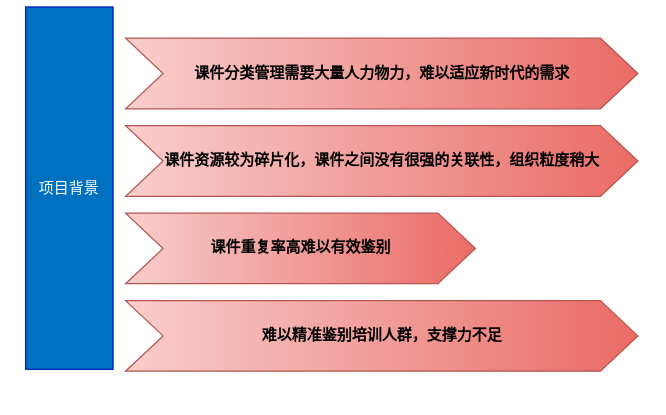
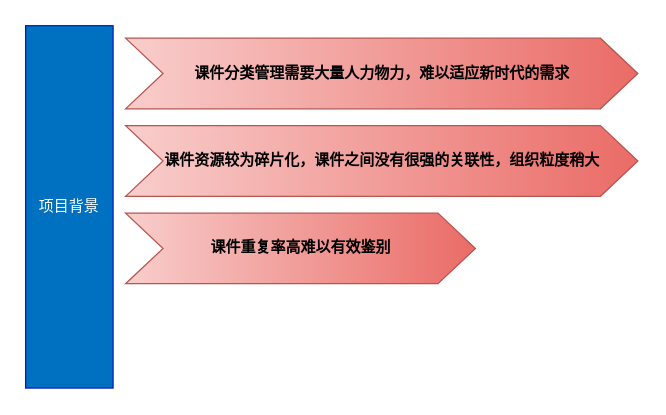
  <mxCell id="0" />
  <mxCell id="1" parent="0" />
  <mxCell id="2" value="&lt;b&gt;课件分类管理需要大量人力物力，难以适应新时代的需求&lt;/b&gt;" style="html=1;shadow=0;dashed=0;align=center;verticalAlign=middle;shape=mxgraph.arrows2.arrow;dy=0;dx=30;notch=30;direction=east;fillColor=#f8cecc;gradientColor=#ea6b66;strokeColor=#b85450;gradientDirection=east;" vertex="1" parent="1"><mxGeometry x="100.01" y="30" width="409.99" height="56.51" as="geometry" /></mxCell>
- <mxCell id="3" value="项目背景" style="rounded=0;whiteSpace=wrap;html=1;fillColor=#0070C0;strokeColor=#001DBC;fontColor=#ffffff;" vertex="1" parent="1"><mxGeometry x="20" y="5" width="70" height="290" as="geometry" /></mxCell>
+ <mxCell id="3" value="项目背景" style="rounded=0;whiteSpace=wrap;html=1;fillColor=#0070C0;strokeColor=#001DBC;fontColor=#ffffff;" vertex="1" parent="1"><mxGeometry x="20" y="20" width="70" height="290" as="geometry" /></mxCell>
  <mxCell id="4" value="&lt;b&gt;课件资源较为碎片化，课件之间没有很强的关联性，组织粒度稍大&lt;/b&gt;" style="html=1;shadow=0;dashed=0;align=center;verticalAlign=middle;shape=mxgraph.arrows2.arrow;dy=0;dx=30;notch=30;direction=east;fillColor=#f8cecc;gradientColor=#ea6b66;strokeColor=#b85450;gradientDirection=east;" vertex="1" parent="1"><mxGeometry x="100.01" y="100" width="410" height="56.51" as="geometry" /></mxCell>
- <mxCell id="5" value="&lt;b&gt;难以精准鉴别培训人群，支撑力不足&lt;/b&gt;" style="html=1;shadow=0;dashed=0;align=center;verticalAlign=middle;shape=mxgraph.arrows2.arrow;dy=0;dx=30;notch=30;direction=east;fillColor=#f8cecc;gradientColor=#ea6b66;strokeColor=#b85450;gradientDirection=east;" vertex="1" parent="1"><mxGeometry x="100" y="240.01" width="410.01" height="56.51" as="geometry" /></mxCell>
  <mxCell id="6" value="&lt;b&gt;课件重复率高难以有效鉴别&lt;/b&gt;" style="html=1;shadow=0;dashed=0;align=center;verticalAlign=middle;shape=mxgraph.arrows2.arrow;dy=0;dx=30;notch=30;direction=east;fillColor=#f8cecc;gradientColor=#ea6b66;strokeColor=#b85450;gradientDirection=east;" vertex="1" parent="1"><mxGeometry x="100" y="170.01" width="280" height="56.51" as="geometry" /></mxCell>
